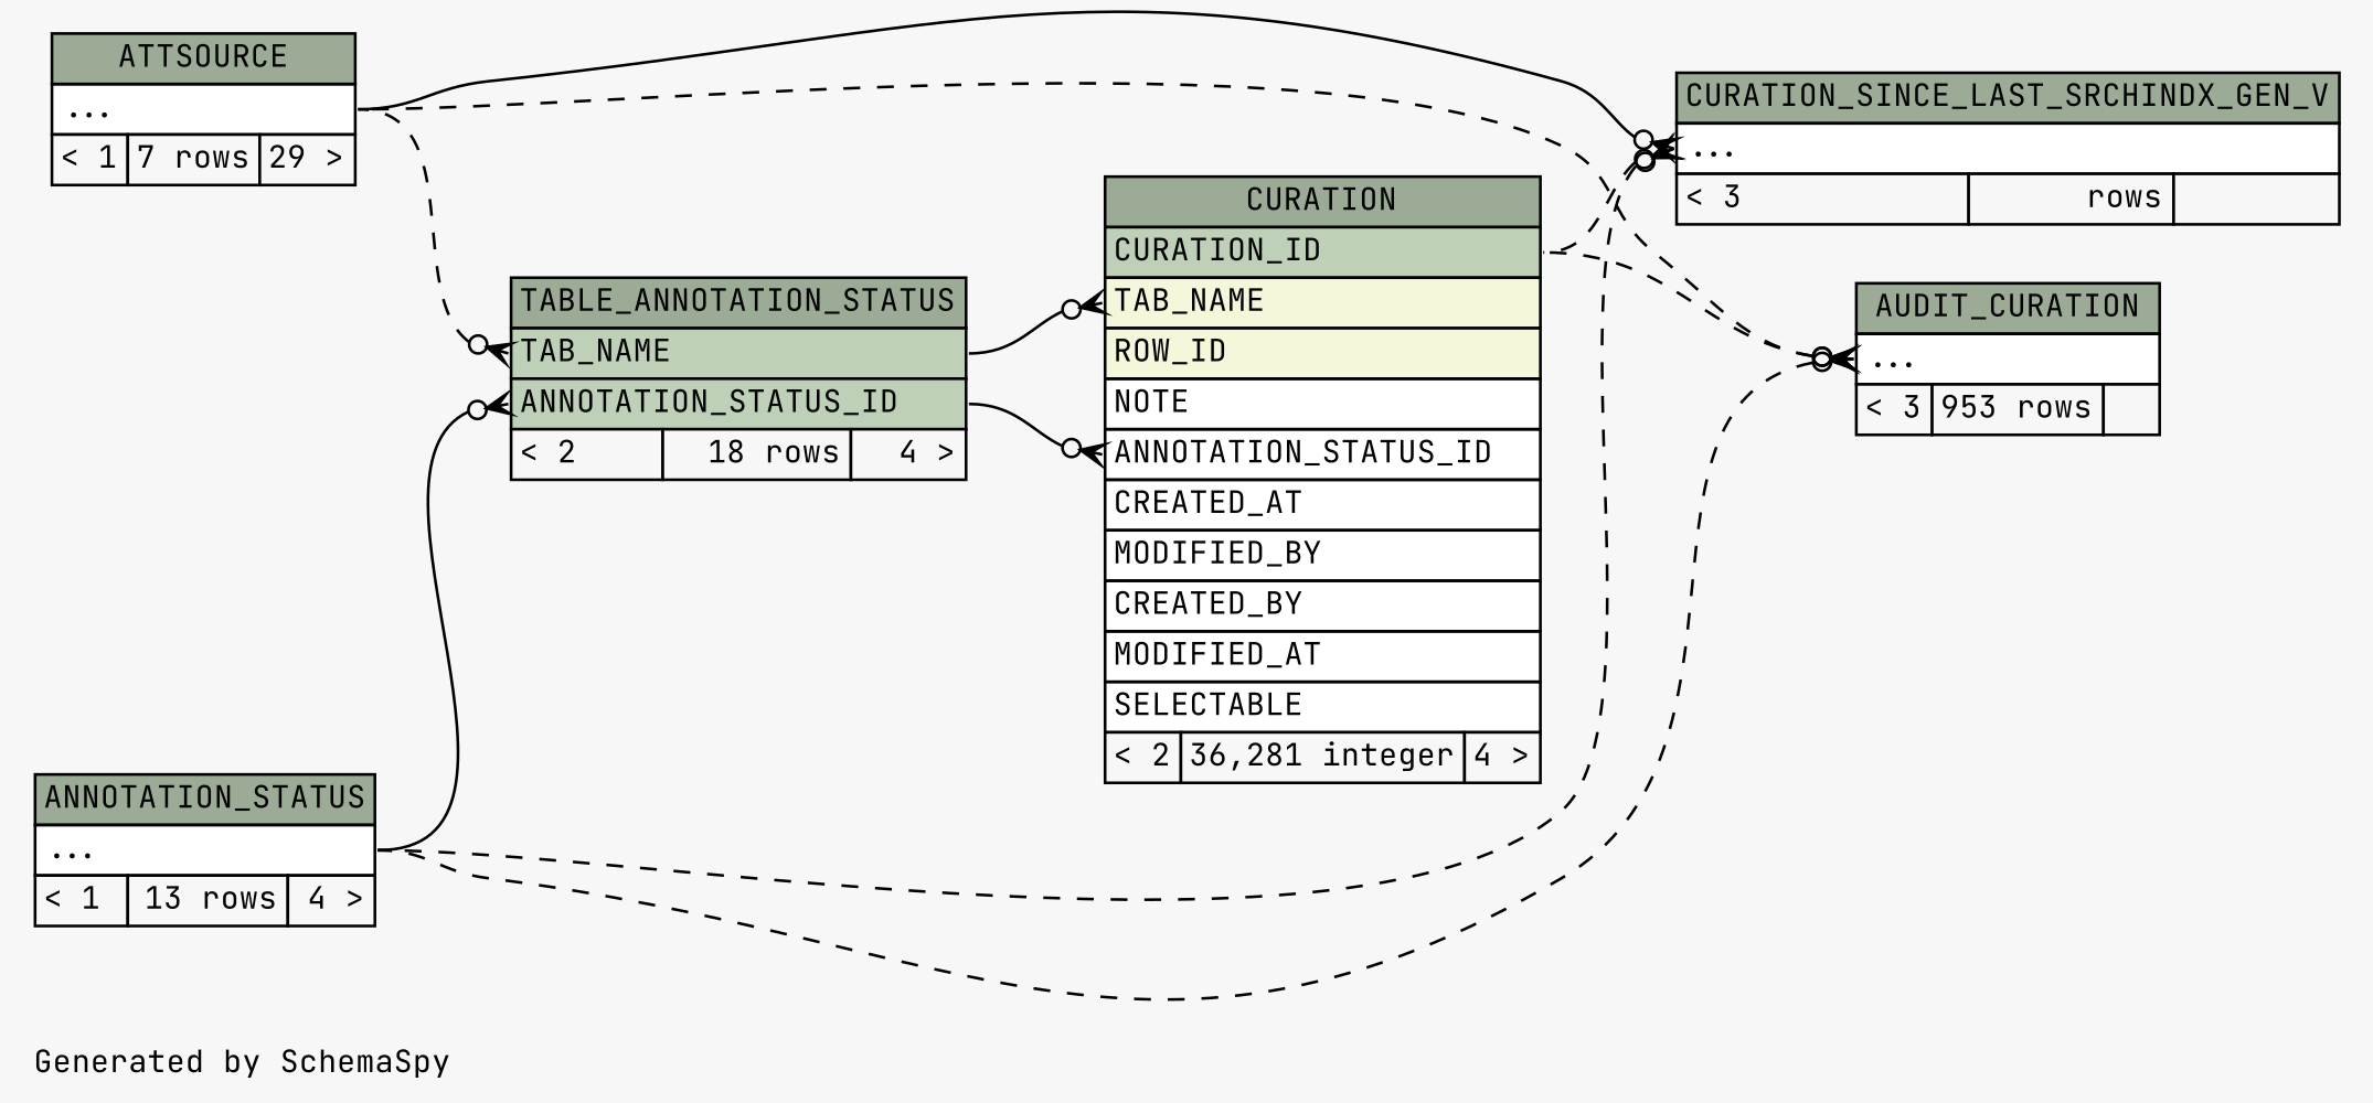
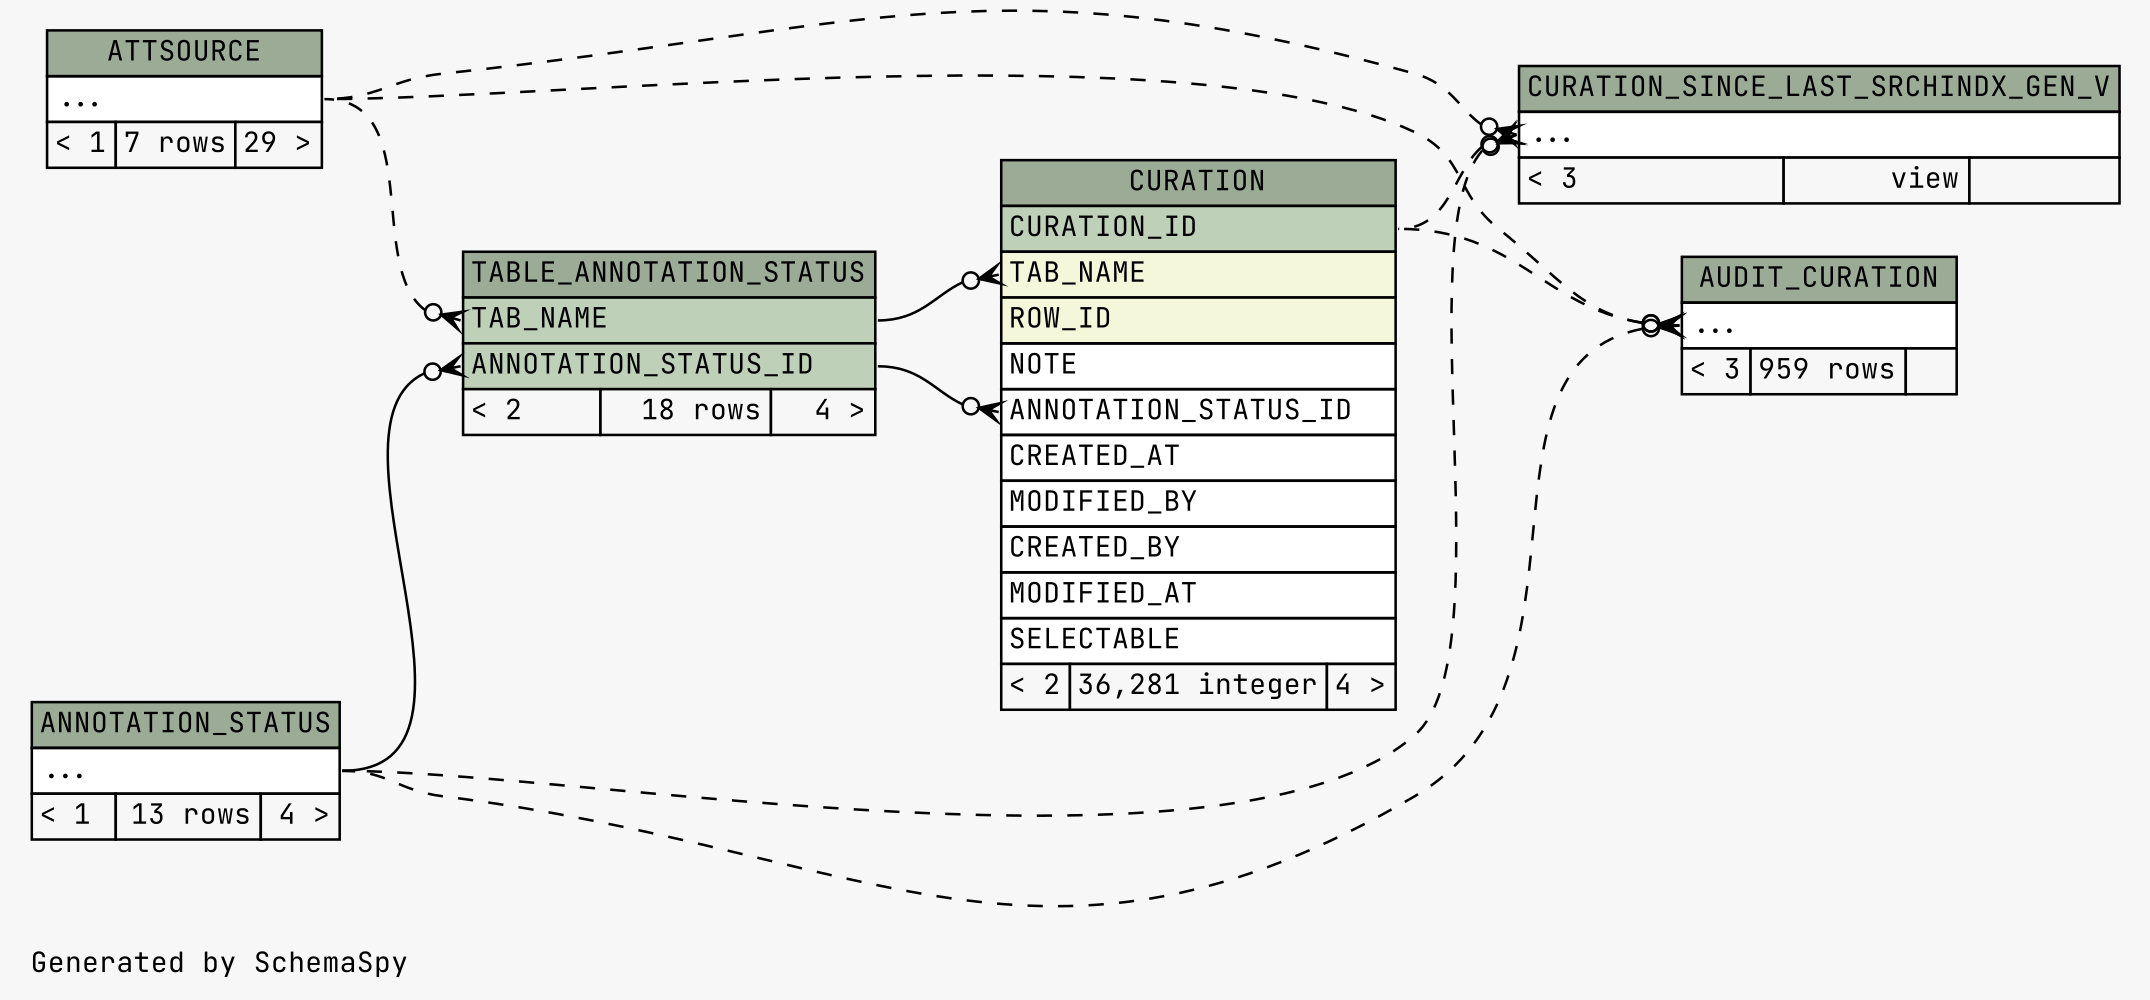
  digraph {
    bgcolor="#f7f7f7"
    fontname="JetBrains Mono"
    fontsize=11
    label="\nGenerated by SchemaSpy"
    labeljust=l
    nodesep=0.18
    rankdir=RL
    ranksep=0.46
    node [fontname="JetBrains Mono" fontsize=11 shape=plaintext]
    edge [arrowhead=none arrowsize=0.8 arrowtail=crowodot dir=back fontname="JetBrains Mono" headport="elipses:e" style=dashed tailport="elipses:w"]
-   n1 [label=<     <TABLE BORDER="0" CELLBORDER="1" CELLSPACING="0" BGCOLOR="#ffffff">       <TR><TD COLSPAN="3" BGCOLOR="#9bab96" ALIGN="CENTER">AUDIT_CURATION</TD></TR>       <TR><TD PORT="elipses" COLSPAN="3" ALIGN="LEFT">...</TD></TR>       <TR><TD ALIGN="LEFT" BGCOLOR="#f7f7f7">&lt; 3</TD><TD ALIGN="RIGHT" BGCOLOR="#f7f7f7">953 rows</TD><TD ALIGN="RIGHT" BGCOLOR="#f7f7f7">  </TD></TR>     </TABLE>>]
+   n1 [label=<     <TABLE BORDER="0" CELLBORDER="1" CELLSPACING="0" BGCOLOR="#ffffff">       <TR><TD COLSPAN="3" BGCOLOR="#9bab96" ALIGN="CENTER">AUDIT_CURATION</TD></TR>       <TR><TD PORT="elipses" COLSPAN="3" ALIGN="LEFT">...</TD></TR>       <TR><TD ALIGN="LEFT" BGCOLOR="#f7f7f7">&lt; 3</TD><TD ALIGN="RIGHT" BGCOLOR="#f7f7f7">959 rows</TD><TD ALIGN="RIGHT" BGCOLOR="#f7f7f7">  </TD></TR>     </TABLE>>]
    n2 [label=<     <TABLE BORDER="0" CELLBORDER="1" CELLSPACING="0" BGCOLOR="#ffffff">       <TR><TD COLSPAN="3" BGCOLOR="#9bab96" ALIGN="CENTER">ANNOTATION_STATUS</TD></TR>       <TR><TD PORT="elipses" COLSPAN="3" ALIGN="LEFT">...</TD></TR>       <TR><TD ALIGN="LEFT" BGCOLOR="#f7f7f7">&lt; 1</TD><TD ALIGN="RIGHT" BGCOLOR="#f7f7f7">13 rows</TD><TD ALIGN="RIGHT" BGCOLOR="#f7f7f7">4 &gt;</TD></TR>     </TABLE>>]
    n3 [label=<     <TABLE BORDER="0" CELLBORDER="1" CELLSPACING="0" BGCOLOR="#ffffff">       <TR><TD COLSPAN="3" BGCOLOR="#9bab96" ALIGN="CENTER">CURATION</TD></TR>       <TR><TD PORT="CURATION_ID" COLSPAN="3" BGCOLOR="#bed1b8" ALIGN="LEFT">CURATION_ID</TD></TR>       <TR><TD PORT="TAB_NAME" COLSPAN="3" BGCOLOR="#f4f7da" ALIGN="LEFT">TAB_NAME</TD></TR>       <TR><TD PORT="ROW_ID" COLSPAN="3" BGCOLOR="#f4f7da" ALIGN="LEFT">ROW_ID</TD></TR>       <TR><TD PORT="NOTE" COLSPAN="3" ALIGN="LEFT">NOTE</TD></TR>       <TR><TD PORT="ANNOTATION_STATUS_ID" COLSPAN="3" ALIGN="LEFT">ANNOTATION_STATUS_ID</TD></TR>       <TR><TD PORT="CREATED_AT" COLSPAN="3" ALIGN="LEFT">CREATED_AT</TD></TR>       <TR><TD PORT="MODIFIED_BY" COLSPAN="3" ALIGN="LEFT">MODIFIED_BY</TD></TR>       <TR><TD PORT="CREATED_BY" COLSPAN="3" ALIGN="LEFT">CREATED_BY</TD></TR>       <TR><TD PORT="MODIFIED_AT" COLSPAN="3" ALIGN="LEFT">MODIFIED_AT</TD></TR>       <TR><TD PORT="SELECTABLE" COLSPAN="3" ALIGN="LEFT">SELECTABLE</TD></TR>       <TR><TD ALIGN="LEFT" BGCOLOR="#f7f7f7">&lt; 2</TD><TD ALIGN="RIGHT" BGCOLOR="#f7f7f7">36,281 integer</TD><TD ALIGN="RIGHT" BGCOLOR="#f7f7f7">4 &gt;</TD></TR>     </TABLE>>]
    n4 [label=<     <TABLE BORDER="0" CELLBORDER="1" CELLSPACING="0" BGCOLOR="#ffffff">       <TR><TD COLSPAN="3" BGCOLOR="#9bab96" ALIGN="CENTER">ATTSOURCE</TD></TR>       <TR><TD PORT="elipses" COLSPAN="3" ALIGN="LEFT">...</TD></TR>       <TR><TD ALIGN="LEFT" BGCOLOR="#f7f7f7">&lt; 1</TD><TD ALIGN="RIGHT" BGCOLOR="#f7f7f7">7 rows</TD><TD ALIGN="RIGHT" BGCOLOR="#f7f7f7">29 &gt;</TD></TR>     </TABLE>>]
    n5 [label=<     <TABLE BORDER="0" CELLBORDER="1" CELLSPACING="0" BGCOLOR="#ffffff">       <TR><TD COLSPAN="3" BGCOLOR="#9bab96" ALIGN="CENTER">TABLE_ANNOTATION_STATUS</TD></TR>       <TR><TD PORT="TAB_NAME" COLSPAN="3" BGCOLOR="#bed1b8" ALIGN="LEFT">TAB_NAME</TD></TR>       <TR><TD PORT="ANNOTATION_STATUS_ID" COLSPAN="3" BGCOLOR="#bed1b8" ALIGN="LEFT">ANNOTATION_STATUS_ID</TD></TR>       <TR><TD ALIGN="LEFT" BGCOLOR="#f7f7f7">&lt; 2</TD><TD ALIGN="RIGHT" BGCOLOR="#f7f7f7">18 rows</TD><TD ALIGN="RIGHT" BGCOLOR="#f7f7f7">4 &gt;</TD></TR>     </TABLE>>]
-   n6 [label=<     <TABLE BORDER="0" CELLBORDER="1" CELLSPACING="0" BGCOLOR="#ffffff">       <TR><TD COLSPAN="3" BGCOLOR="#9bab96" ALIGN="CENTER">CURATION_SINCE_LAST_SRCHINDX_GEN_V</TD></TR>       <TR><TD PORT="elipses" COLSPAN="3" ALIGN="LEFT">...</TD></TR>       <TR><TD ALIGN="LEFT" BGCOLOR="#f7f7f7">&lt; 3</TD><TD ALIGN="RIGHT" BGCOLOR="#f7f7f7">rows</TD><TD ALIGN="RIGHT" BGCOLOR="#f7f7f7">  </TD></TR>     </TABLE>>]
+   n6 [label=<     <TABLE BORDER="0" CELLBORDER="1" CELLSPACING="0" BGCOLOR="#ffffff">       <TR><TD COLSPAN="3" BGCOLOR="#9bab96" ALIGN="CENTER">CURATION_SINCE_LAST_SRCHINDX_GEN_V</TD></TR>       <TR><TD PORT="elipses" COLSPAN="3" ALIGN="LEFT">...</TD></TR>       <TR><TD ALIGN="LEFT" BGCOLOR="#f7f7f7">&lt; 3</TD><TD ALIGN="RIGHT" BGCOLOR="#f7f7f7">view</TD><TD ALIGN="RIGHT" BGCOLOR="#f7f7f7">  </TD></TR>     </TABLE>>]
    n1 -> n2
    n1 -> n3 [headport="CURATION_ID:e"]
    n1 -> n4
    n3 -> n5 [headport="ANNOTATION_STATUS_ID:e" tailport="ANNOTATION_STATUS_ID:w" style=""]
    n3 -> n5 [headport="TAB_NAME:e" tailport="TAB_NAME:w" style=""]
    n5 -> n2 [tailport="ANNOTATION_STATUS_ID:w" style=""]
    n5 -> n4 [tailport="TAB_NAME:w"]
    n6 -> n2
    n6 -> n3 [headport="CURATION_ID:e"]
-   n6 -> n4 [style=solid]
+   n6 -> n4
  }
